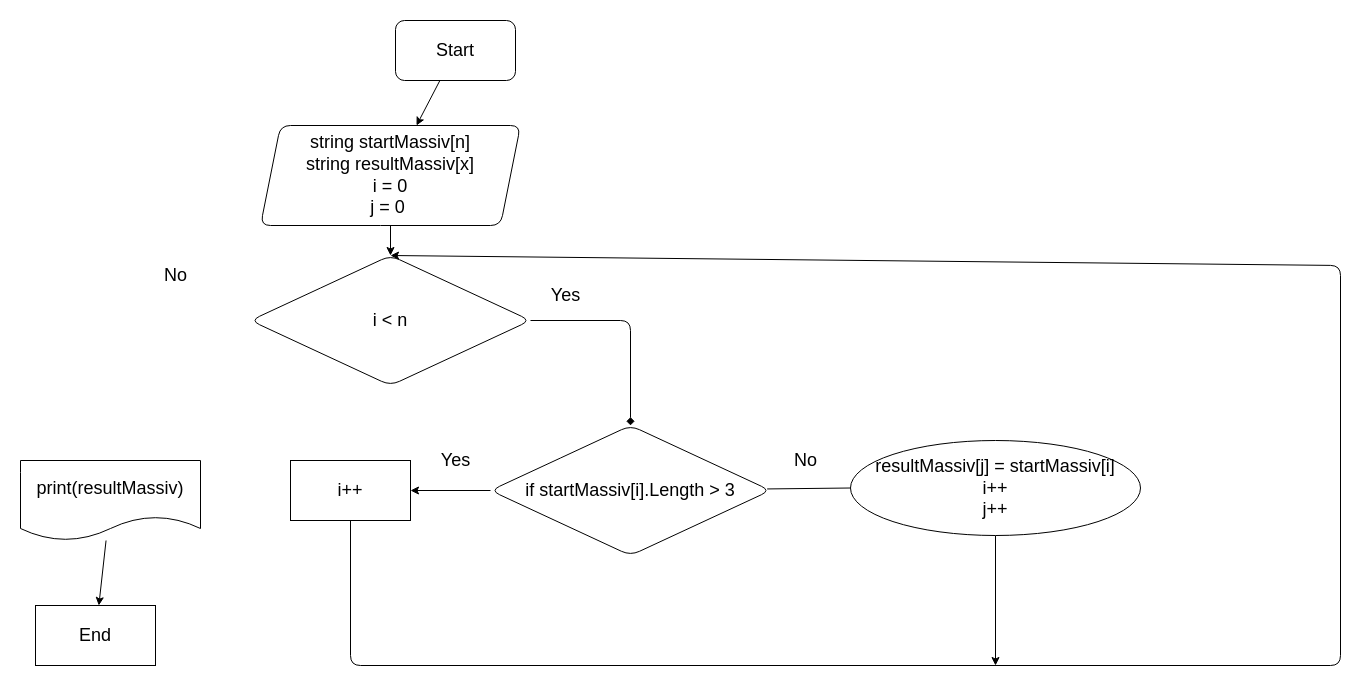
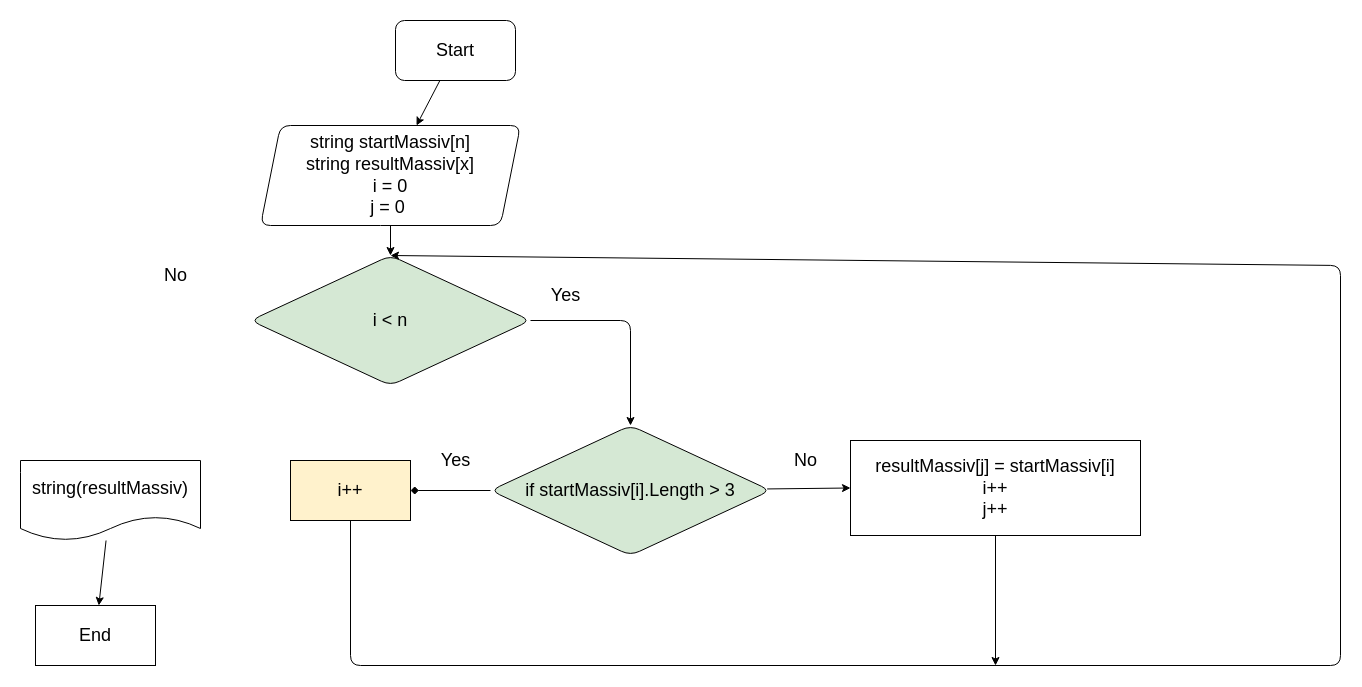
  <mxCell id="0" />
  <mxCell id="1" parent="0" />
  <mxCell id="2" value="" style="edgeStyle=none;html=1;" edge="1" parent="1" source="3" target="5"><mxGeometry relative="1" as="geometry" /></mxCell>
  <mxCell id="3" value="&lt;font style=&quot;font-size: 18px;&quot;&gt;Start&lt;/font&gt;" style="rounded=1;whiteSpace=wrap;html=1;" vertex="1" parent="1"><mxGeometry x="395" y="20" width="120" height="60" as="geometry" /></mxCell>
  <mxCell id="4" value="" style="edgeStyle=none;html=1;fontSize=18;" edge="1" parent="1" source="5" target="16"><mxGeometry relative="1" as="geometry" /></mxCell>
  <mxCell id="5" value="&lt;span style=&quot;font-size: 18px&quot;&gt;string startMassiv[n]&lt;br&gt;string resultMassiv[x]&lt;br&gt;i = 0&lt;br&gt;j = 0&amp;nbsp;&lt;br&gt;&lt;/span&gt;" style="shape=parallelogram;perimeter=parallelogramPerimeter;whiteSpace=wrap;html=1;fixedSize=1;rounded=1;" vertex="1" parent="1"><mxGeometry x="260" y="125" width="260" height="100" as="geometry" /></mxCell>
- <mxCell id="6" value="" style="edgeStyle=none;html=1;fontSize=18;entryX=0;entryY=0.5;entryDx=0;entryDy=0;endArrow=none;" edge="1" parent="1" source="8" target="10"><mxGeometry relative="1" as="geometry" /></mxCell>
- <mxCell id="7" value="" style="edgeStyle=none;html=1;fontSize=18;" edge="1" parent="1" source="8" target="12"><mxGeometry relative="1" as="geometry" /></mxCell>
- <mxCell id="8" value="&lt;font style=&quot;font-size: 18px&quot;&gt;if startMassiv[i].Length &amp;gt; 3&lt;/font&gt;" style="rhombus;whiteSpace=wrap;html=1;rounded=1;" vertex="1" parent="1"><mxGeometry x="490" y="425" width="280" height="130" as="geometry" /></mxCell>
+ <mxCell id="6" value="" style="edgeStyle=none;html=1;fontSize=18;entryX=0;entryY=0.5;entryDx=0;entryDy=0;" edge="1" parent="1" source="8" target="10"><mxGeometry relative="1" as="geometry" /></mxCell>
+ <mxCell id="7" value="" style="edgeStyle=none;html=1;fontSize=18;endArrow=diamond;" edge="1" parent="1" source="8" target="12"><mxGeometry relative="1" as="geometry" /></mxCell>
+ <mxCell id="8" value="&lt;font style=&quot;font-size: 18px&quot;&gt;if startMassiv[i].Length &amp;gt; 3&lt;/font&gt;" style="rhombus;whiteSpace=wrap;html=1;rounded=1;fillColor=#d5e8d4;" vertex="1" parent="1"><mxGeometry x="490" y="425" width="280" height="130" as="geometry" /></mxCell>
  <mxCell id="9" style="edgeStyle=none;html=1;fontSize=18;" edge="1" parent="1" source="10"><mxGeometry relative="1" as="geometry"><mxPoint x="995" y="665" as="targetPoint" /></mxGeometry></mxCell>
- <mxCell id="10" value="resultMassiv[j] = startMassiv[i]&lt;br&gt;i++&lt;br&gt;j++" style="ellipse;whiteSpace=wrap;html=1;fontSize=18;" vertex="1" parent="1"><mxGeometry x="850" y="440" width="290" height="95" as="geometry" /></mxCell>
+ <mxCell id="10" value="resultMassiv[j] = startMassiv[i]&lt;br&gt;i++&lt;br&gt;j++" style="rounded=0;whiteSpace=wrap;html=1;fontSize=18;" vertex="1" parent="1"><mxGeometry x="850" y="440" width="290" height="95" as="geometry" /></mxCell>
  <mxCell id="11" style="edgeStyle=none;html=1;fontSize=18;" edge="1" parent="1" source="12"><mxGeometry relative="1" as="geometry"><mxPoint x="390" y="255" as="targetPoint" /><Array as="points"><mxPoint x="350" y="665" /><mxPoint x="1340" y="665" /><mxPoint x="1340" y="265" /></Array></mxGeometry></mxCell>
- <mxCell id="12" value="i++" style="rounded=0;whiteSpace=wrap;html=1;fontSize=18;" vertex="1" parent="1"><mxGeometry x="290" y="460" width="120" height="60" as="geometry" /></mxCell>
+ <mxCell id="12" value="i++" style="rounded=0;whiteSpace=wrap;html=1;fontSize=18;fillColor=#fff2cc;" vertex="1" parent="1"><mxGeometry x="290" y="460" width="120" height="60" as="geometry" /></mxCell>
  <mxCell id="13" value="Yes" style="text;html=1;align=center;verticalAlign=middle;resizable=0;points=[];autosize=1;strokeColor=none;fillColor=none;fontSize=18;" vertex="1" parent="1"><mxGeometry x="430" y="440" width="50" height="40" as="geometry" /></mxCell>
  <mxCell id="14" value="No" style="text;html=1;align=center;verticalAlign=middle;resizable=0;points=[];autosize=1;strokeColor=none;fillColor=none;fontSize=18;" vertex="1" parent="1"><mxGeometry x="780" y="440" width="50" height="40" as="geometry" /></mxCell>
- <mxCell id="15" style="edgeStyle=none;html=1;entryX=0.5;entryY=0;entryDx=0;entryDy=0;fontSize=18;endArrow=diamond;" edge="1" parent="1" source="16" target="8"><mxGeometry relative="1" as="geometry"><Array as="points"><mxPoint x="630" y="320" /></Array></mxGeometry></mxCell>
- <mxCell id="16" value="&lt;font style=&quot;font-size: 18px&quot;&gt;i &amp;lt; n&lt;/font&gt;" style="rhombus;whiteSpace=wrap;html=1;rounded=1;" vertex="1" parent="1"><mxGeometry x="250" y="255" width="280" height="130" as="geometry" /></mxCell>
+ <mxCell id="15" style="edgeStyle=none;html=1;entryX=0.5;entryY=0;entryDx=0;entryDy=0;fontSize=18;" edge="1" parent="1" source="16" target="8"><mxGeometry relative="1" as="geometry"><Array as="points"><mxPoint x="630" y="320" /></Array></mxGeometry></mxCell>
+ <mxCell id="16" value="&lt;font style=&quot;font-size: 18px&quot;&gt;i &amp;lt; n&lt;/font&gt;" style="rhombus;whiteSpace=wrap;html=1;rounded=1;fillColor=#d5e8d4;" vertex="1" parent="1"><mxGeometry x="250" y="255" width="280" height="130" as="geometry" /></mxCell>
  <mxCell id="17" value="Yes" style="text;html=1;align=center;verticalAlign=middle;resizable=0;points=[];autosize=1;strokeColor=none;fillColor=none;fontSize=18;" vertex="1" parent="1"><mxGeometry x="540" y="275" width="50" height="40" as="geometry" /></mxCell>
  <mxCell id="18" value="No" style="text;html=1;align=center;verticalAlign=middle;resizable=0;points=[];autosize=1;strokeColor=none;fillColor=none;fontSize=18;" vertex="1" parent="1"><mxGeometry x="150" y="255" width="50" height="40" as="geometry" /></mxCell>
  <mxCell id="19" value="" style="edgeStyle=none;html=1;fontSize=18;" edge="1" parent="1" source="20" target="21"><mxGeometry relative="1" as="geometry" /></mxCell>
- <mxCell id="20" value="print(resultMassiv)" style="shape=document;whiteSpace=wrap;html=1;boundedLbl=1;fontSize=18;rounded=0;" vertex="1" parent="1"><mxGeometry x="20" y="460" width="180" height="80" as="geometry" /></mxCell>
+ <mxCell id="20" value="string(resultMassiv)" style="shape=document;whiteSpace=wrap;html=1;boundedLbl=1;fontSize=18;rounded=0;" vertex="1" parent="1"><mxGeometry x="20" y="460" width="180" height="80" as="geometry" /></mxCell>
  <mxCell id="21" value="End" style="whiteSpace=wrap;html=1;fontSize=18;rounded=0;" vertex="1" parent="1"><mxGeometry x="35" y="605" width="120" height="60" as="geometry" /></mxCell>
